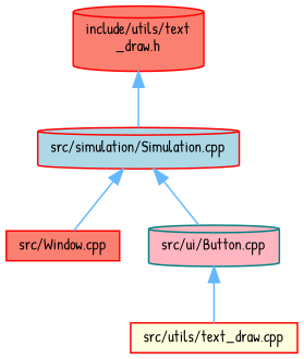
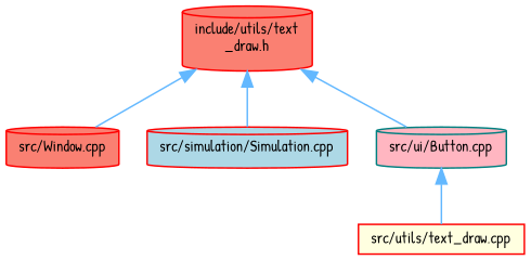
  digraph {
    fontname="Patrick Hand"
    node [color=red fillcolor=salmon fontname="Patrick Hand" fontsize=10 shape=cylinder style=filled]
    edge [color=steelblue1 dir=back fontname="Patrick Hand" fontsize=10 labelfontname=Helvetica labelfontsize=10 style=solid]
    n1 [fontcolor=black height=0.2 label="include/utils/text\l_draw.h" width=0.4]
-   n2 [height=0.2 label="src/Window.cpp" shape=box width=0.4]
+   n2 [height=0.2 label="src/Window.cpp" width=0.4]
    n3 [fillcolor=lightblue height=0.2 label="src/simulation/Simulation.cpp" width=0.4]
    n4 [color=teal fillcolor=lightpink height=0.2 label="src/ui/Button.cpp" width=0.4]
    n5 [fillcolor=lightyellow height=0.2 label="src/utils/text_draw.cpp" shape=box width=0.4]
-   n3 -> n2
+   n1 -> n2
    n1 -> n3
-   n3 -> n4
+   n1 -> n4
    n4 -> n5
  }
